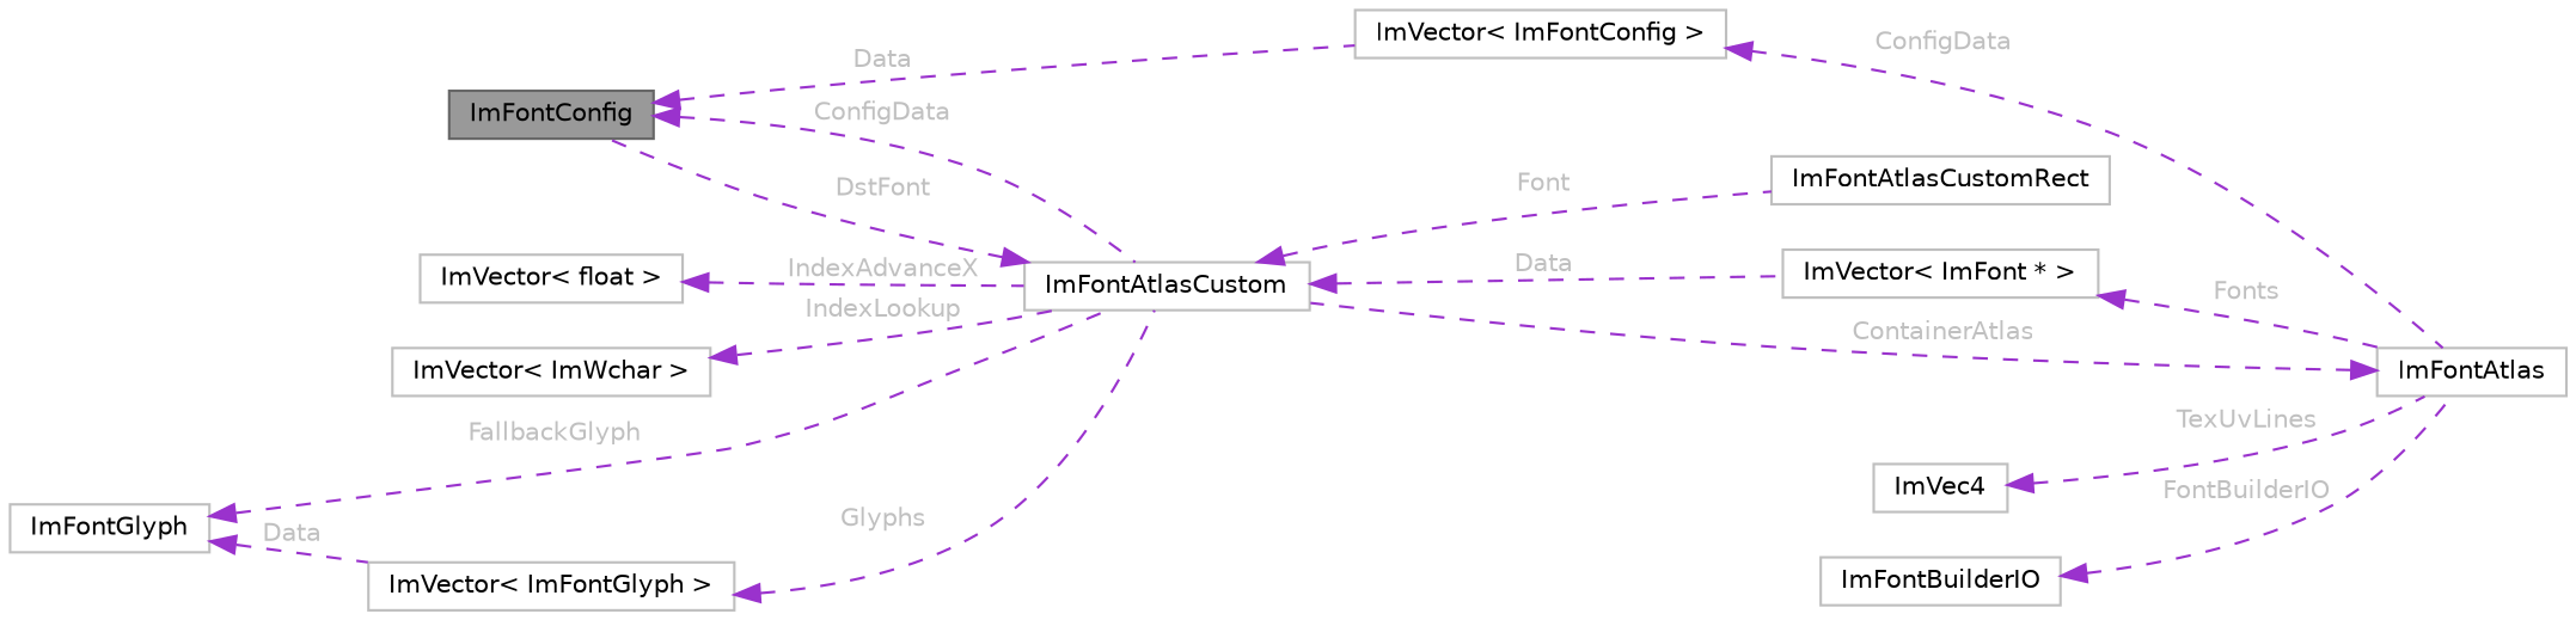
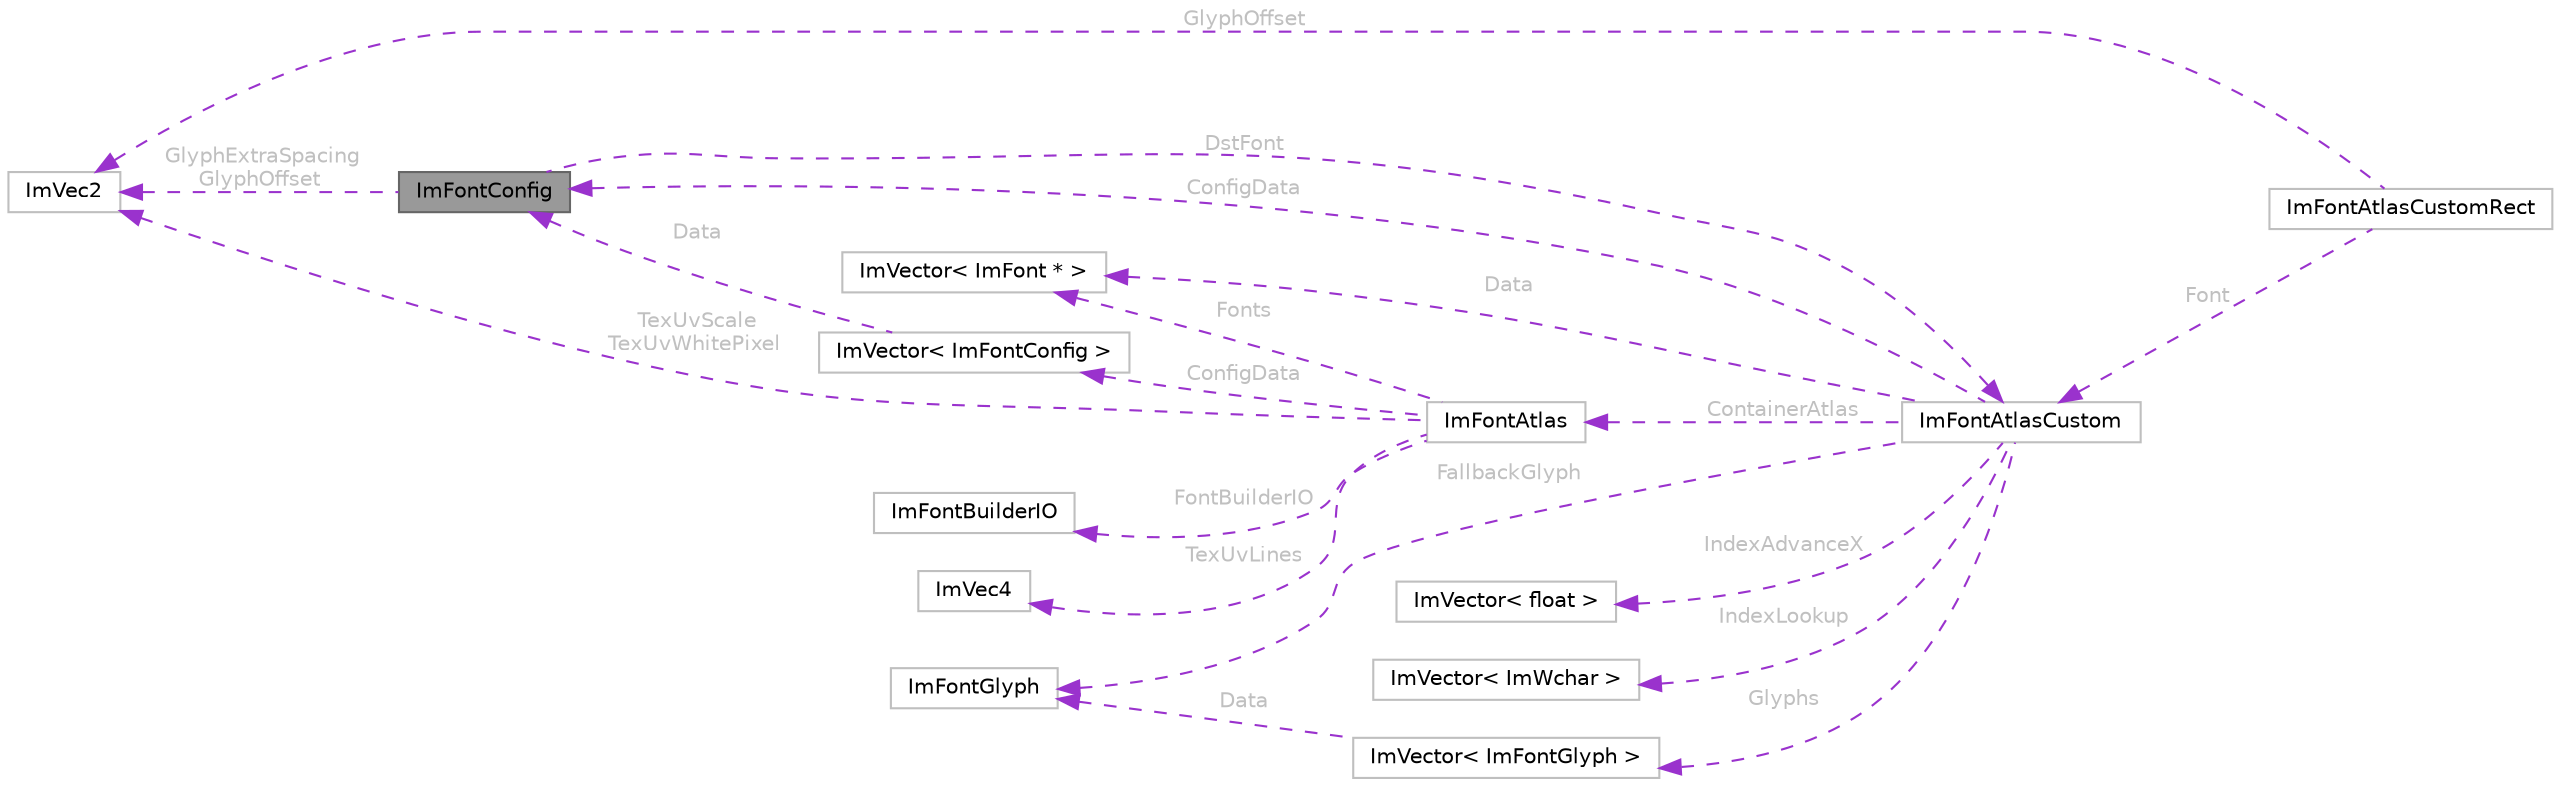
  digraph {
    rankdir=LR
    node [color=grey75 fillcolor=white fontname=Helvetica fontsize=10 shape=box style=filled]
    edge [color=darkorchid3 dir=back fontcolor=grey fontname=Helvetica fontsize=10 labelfontname=Helvetica labelfontsize=10 style=dashed]
    n1 [color=gray40 fillcolor=grey60 fontcolor=black height=0.2 label=ImFontConfig width=0.4]
    n2 [height=0.2 label=ImFontAtlasCustom width=0.4]
    n3 [height=0.2 label="ImVector\< ImFontConfig \>" width=0.4]
    n4 [height=0.2 label=ImFontAtlasCustomRect width=0.4]
    n5 [height=0.2 label="ImVector\< ImFont * \>" width=0.4]
    n6 [height=0.2 label=ImFontAtlas width=0.4]
+   n7 [height=0.2 label=ImVec2 width=0.4]
    n8 [height=0.2 label="ImVector\< float \>" width=0.4]
    n9 [height=0.2 label="ImVector\< ImWchar \>" width=0.4]
    n10 [height=0.2 label="ImVector\< ImFontGlyph \>" width=0.4]
    n11 [height=0.2 label=ImFontGlyph width=0.4]
    n12 [height=0.2 label=ImVec4 width=0.4]
    n13 [height=0.2 label=ImFontBuilderIO width=0.4]
    n1 -> n2 [label=" ConfigData"]
    n1 -> n3 [label=" Data"]
    n2 -> n1 [label=" DstFont"]
    n2 -> n4 [label=" Font"]
-   n2 -> n5 [label=" Data"]
+   n5 -> n2 [label=" Data"]
    n3 -> n6 [label=" ConfigData"]
    n5 -> n6 [label=" Fonts"]
    n6 -> n2 [label=" ContainerAtlas"]
+   n7 -> n1 [label=" GlyphExtraSpacing\nGlyphOffset"]
+   n7 -> n4 [label=" GlyphOffset"]
+   n7 -> n6 [label=" TexUvScale\nTexUvWhitePixel"]
    n8 -> n2 [label=" IndexAdvanceX"]
    n9 -> n2 [label=" IndexLookup"]
    n10 -> n2 [label=" Glyphs"]
    n11 -> n2 [label=" FallbackGlyph"]
    n11 -> n10 [label=" Data"]
    n12 -> n6 [label=" TexUvLines"]
    n13 -> n6 [label=" FontBuilderIO"]
  }
